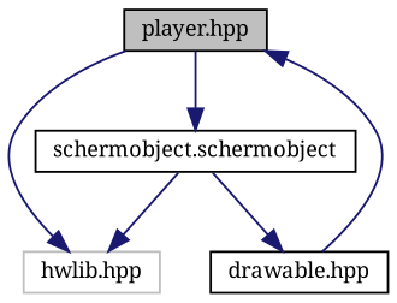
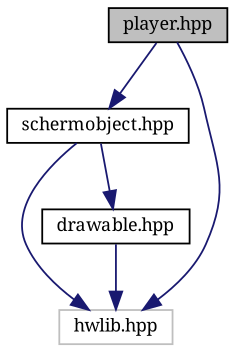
  digraph {
    fontname="Noto Serif"
    node [color=black fillcolor=white fontname="Noto Serif" fontsize=10 shape=record style=filled]
    edge [color=midnightblue fontname="Noto Serif" fontsize=10 labelfontname=Helvetica labelfontsize=10 style=solid]
    n1 [fillcolor=grey75 fontcolor=black height=0.2 label="player.hpp" width=0.4]
-   n2 [height=0.2 label="schermobject.schermobject" width=0.4]
+   n2 [height=0.2 label="schermobject.hpp" width=0.4]
    n3 [color=grey75 height=0.2 label="hwlib.hpp" width=0.4]
    n4 [height=0.2 label="drawable.hpp" width=0.4]
    n1 -> n2
    n1 -> n3
    n2 -> n3
    n2 -> n4
-   n4 -> n1
+   n4 -> n3
  }
